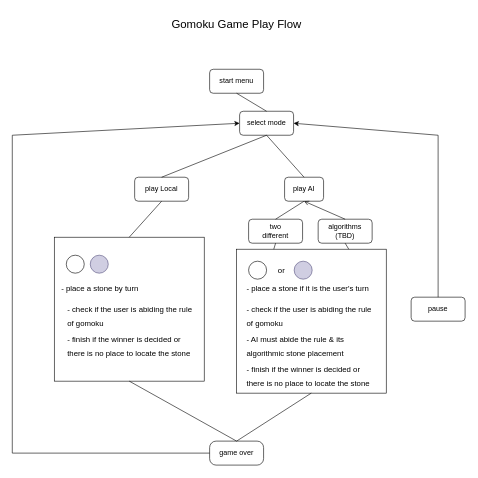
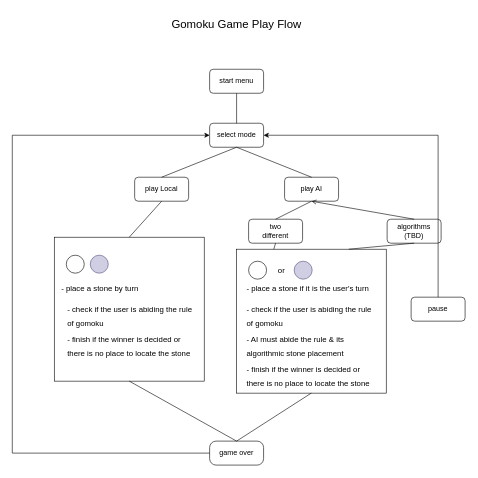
  <mxCell id="0" />
  <mxCell id="1" parent="0" />
  <mxCell id="2" value="start menu" style="rounded=1;whiteSpace=wrap;html=1;" vertex="1" parent="1"><mxGeometry x="349" y="115" width="90" height="40" as="geometry" /></mxCell>
  <mxCell id="3" value="&lt;font style=&quot;font-size: 19px;&quot;&gt;Gomoku Game Play Flow&lt;/font&gt;" style="text;html=1;strokeColor=none;fillColor=none;align=center;verticalAlign=middle;whiteSpace=wrap;rounded=0;" vertex="1" parent="1"><mxGeometry x="284" y="20" width="220" height="40" as="geometry" /></mxCell>
- <mxCell id="4" value="select mode" style="rounded=1;whiteSpace=wrap;html=1;" vertex="1" parent="1"><mxGeometry x="399" y="185" width="90" height="40" as="geometry" /></mxCell>
+ <mxCell id="4" value="select mode" style="rounded=1;whiteSpace=wrap;html=1;" vertex="1" parent="1"><mxGeometry x="349" y="205" width="90" height="40" as="geometry" /></mxCell>
  <mxCell id="5" value="" style="endArrow=none;html=1;fontSize=19;entryX=0.5;entryY=1;entryDx=0;entryDy=0;exitX=0.5;exitY=0;exitDx=0;exitDy=0;" edge="1" parent="1" source="4" target="2"><mxGeometry width="50" height="50" relative="1" as="geometry"><mxPoint x="353" y="215" as="sourcePoint" /><mxPoint x="403" y="165" as="targetPoint" /></mxGeometry></mxCell>
  <mxCell id="6" value="play Local" style="rounded=1;whiteSpace=wrap;html=1;" vertex="1" parent="1"><mxGeometry x="224" y="295" width="90" height="40" as="geometry" /></mxCell>
- <mxCell id="7" value="play AI" style="rounded=1;whiteSpace=wrap;html=1;" vertex="1" parent="1"><mxGeometry x="474" y="295" width="65" height="40" as="geometry" /></mxCell>
+ <mxCell id="7" value="play AI" style="rounded=1;whiteSpace=wrap;html=1;" vertex="1" parent="1"><mxGeometry x="474" y="295" width="90" height="40" as="geometry" /></mxCell>
  <mxCell id="8" value="pause" style="rounded=1;whiteSpace=wrap;html=1;" vertex="1" parent="1"><mxGeometry x="685" y="495" width="90" height="40" as="geometry" /></mxCell>
  <mxCell id="9" value="" style="endArrow=none;html=1;fontSize=19;entryX=0.5;entryY=1;entryDx=0;entryDy=0;exitX=0.5;exitY=0;exitDx=0;exitDy=0;" edge="1" parent="1" source="6" target="4"><mxGeometry width="50" height="50" relative="1" as="geometry"><mxPoint x="364" y="295" as="sourcePoint" /><mxPoint x="414" y="245" as="targetPoint" /></mxGeometry></mxCell>
  <mxCell id="10" value="" style="endArrow=none;html=1;fontSize=19;entryX=0.5;entryY=1;entryDx=0;entryDy=0;exitX=0.5;exitY=0;exitDx=0;exitDy=0;" edge="1" parent="1" source="7" target="4"><mxGeometry width="50" height="50" relative="1" as="geometry"><mxPoint x="314" y="305" as="sourcePoint" /><mxPoint x="404" y="255" as="targetPoint" /></mxGeometry></mxCell>
  <mxCell id="11" value="" style="rounded=0;whiteSpace=wrap;html=1;fontSize=19;" vertex="1" parent="1"><mxGeometry x="90" y="395" width="250" height="240" as="geometry" /></mxCell>
  <mxCell id="12" value="" style="endArrow=none;html=1;fontSize=19;entryX=0.5;entryY=1;entryDx=0;entryDy=0;exitX=0.5;exitY=0;exitDx=0;exitDy=0;" edge="1" parent="1" source="11" target="6"><mxGeometry width="50" height="50" relative="1" as="geometry"><mxPoint x="420" y="465" as="sourcePoint" /><mxPoint x="470" y="415" as="targetPoint" /></mxGeometry></mxCell>
  <mxCell id="13" value="game over" style="rounded=1;whiteSpace=wrap;html=1;arcSize=27;" vertex="1" parent="1"><mxGeometry x="349" y="735" width="90" height="40" as="geometry" /></mxCell>
  <mxCell id="14" value="two&lt;br&gt;different" style="rounded=1;whiteSpace=wrap;html=1;" vertex="1" parent="1"><mxGeometry x="414" y="365" width="90" height="40" as="geometry" /></mxCell>
- <mxCell id="15" value="algorithms&lt;br&gt;(TBD)" style="rounded=1;whiteSpace=wrap;html=1;" vertex="1" parent="1"><mxGeometry x="530" y="365" width="90" height="40" as="geometry" /></mxCell>
+ <mxCell id="15" value="algorithms&lt;br&gt;(TBD)" style="rounded=1;whiteSpace=wrap;html=1;" vertex="1" parent="1"><mxGeometry x="645" y="365" width="90" height="40" as="geometry" /></mxCell>
  <mxCell id="16" value="" style="endArrow=none;html=1;fontSize=19;entryX=0.5;entryY=1;entryDx=0;entryDy=0;exitX=0.5;exitY=0;exitDx=0;exitDy=0;" edge="1" parent="1" source="14" target="7"><mxGeometry width="50" height="50" relative="1" as="geometry"><mxPoint x="225" y="405" as="sourcePoint" /><mxPoint x="279" y="345" as="targetPoint" /></mxGeometry></mxCell>
  <mxCell id="17" value="" style="endArrow=open;html=1;fontSize=19;entryX=0.5;entryY=1;entryDx=0;entryDy=0;exitX=0.5;exitY=0;exitDx=0;exitDy=0;" edge="1" parent="1" source="15" target="7"><mxGeometry width="50" height="50" relative="1" as="geometry"><mxPoint x="469" y="375" as="sourcePoint" /><mxPoint x="529" y="345" as="targetPoint" /></mxGeometry></mxCell>
  <mxCell id="18" value="" style="rounded=0;whiteSpace=wrap;html=1;fontSize=19;" vertex="1" parent="1"><mxGeometry x="393.5" y="415" width="250" height="240" as="geometry" /></mxCell>
  <mxCell id="19" value="" style="endArrow=none;html=1;fontSize=19;entryX=0.5;entryY=0;entryDx=0;entryDy=0;" edge="1" parent="1" target="8"><mxGeometry width="50" height="50" relative="1" as="geometry"><mxPoint x="730" y="225" as="sourcePoint" /><mxPoint x="470" y="435" as="targetPoint" /></mxGeometry></mxCell>
  <mxCell id="20" value="" style="endArrow=classic;html=1;fontSize=19;entryX=1;entryY=0.5;entryDx=0;entryDy=0;" edge="1" parent="1" target="4"><mxGeometry width="50" height="50" relative="1" as="geometry"><mxPoint x="730" y="225" as="sourcePoint" /><mxPoint x="470" y="435" as="targetPoint" /></mxGeometry></mxCell>
  <mxCell id="21" value="" style="endArrow=none;html=1;fontSize=19;" edge="1" parent="1"><mxGeometry width="50" height="50" relative="1" as="geometry"><mxPoint x="20" y="225" as="sourcePoint" /><mxPoint x="20" y="755" as="targetPoint" /></mxGeometry></mxCell>
  <mxCell id="22" value="" style="endArrow=classic;html=1;fontSize=19;entryX=0;entryY=0.5;entryDx=0;entryDy=0;" edge="1" parent="1" target="4"><mxGeometry width="50" height="50" relative="1" as="geometry"><mxPoint x="20" y="225" as="sourcePoint" /><mxPoint x="240" y="415" as="targetPoint" /></mxGeometry></mxCell>
  <mxCell id="23" value="" style="endArrow=none;html=1;fontSize=19;exitX=0;exitY=0.5;exitDx=0;exitDy=0;" edge="1" parent="1" source="13"><mxGeometry width="50" height="50" relative="1" as="geometry"><mxPoint x="30" y="235" as="sourcePoint" /><mxPoint x="20" y="755" as="targetPoint" /></mxGeometry></mxCell>
  <mxCell id="24" value="" style="endArrow=none;html=1;fontSize=19;entryX=0.5;entryY=1;entryDx=0;entryDy=0;exitX=0.25;exitY=0;exitDx=0;exitDy=0;" edge="1" parent="1" source="18" target="14"><mxGeometry width="50" height="50" relative="1" as="geometry"><mxPoint x="410" y="485" as="sourcePoint" /><mxPoint x="460" y="435" as="targetPoint" /></mxGeometry></mxCell>
  <mxCell id="25" value="" style="endArrow=none;html=1;fontSize=19;entryX=0.5;entryY=1;entryDx=0;entryDy=0;exitX=0.75;exitY=0;exitDx=0;exitDy=0;" edge="1" parent="1" source="18" target="15"><mxGeometry width="50" height="50" relative="1" as="geometry"><mxPoint x="410" y="485" as="sourcePoint" /><mxPoint x="460" y="435" as="targetPoint" /></mxGeometry></mxCell>
  <mxCell id="26" value="" style="endArrow=none;html=1;fontSize=19;entryX=0.5;entryY=1;entryDx=0;entryDy=0;exitX=0.5;exitY=0;exitDx=0;exitDy=0;" edge="1" parent="1" source="13" target="18"><mxGeometry width="50" height="50" relative="1" as="geometry"><mxPoint x="470" y="565" as="sourcePoint" /><mxPoint x="520" y="515" as="targetPoint" /></mxGeometry></mxCell>
  <mxCell id="27" value="" style="endArrow=none;html=1;fontSize=19;entryX=0.5;entryY=1;entryDx=0;entryDy=0;exitX=0.5;exitY=0;exitDx=0;exitDy=0;" edge="1" parent="1" source="13" target="11"><mxGeometry width="50" height="50" relative="1" as="geometry"><mxPoint x="404" y="745" as="sourcePoint" /><mxPoint x="528.5" y="665" as="targetPoint" /></mxGeometry></mxCell>
  <mxCell id="28" value="" style="ellipse;whiteSpace=wrap;html=1;aspect=fixed;fontSize=19;" vertex="1" parent="1"><mxGeometry x="110" y="425" width="30" height="30" as="geometry" /></mxCell>
  <mxCell id="29" value="" style="ellipse;whiteSpace=wrap;html=1;aspect=fixed;fontSize=19;fillColor=#d0cee2;strokeColor=#56517e;" vertex="1" parent="1"><mxGeometry x="150" y="425" width="30" height="30" as="geometry" /></mxCell>
  <mxCell id="30" value="&lt;font style=&quot;font-size: 13px;&quot;&gt;- place a stone by turn&lt;/font&gt;" style="text;html=1;strokeColor=none;fillColor=none;align=left;verticalAlign=middle;whiteSpace=wrap;rounded=0;fontSize=19;" vertex="1" parent="1"><mxGeometry x="100" y="465" width="220" height="30" as="geometry" /></mxCell>
  <mxCell id="31" value="&lt;font style=&quot;font-size: 13px;&quot;&gt;- check if the user is abiding the rule of gomoku&lt;/font&gt;" style="text;html=1;strokeColor=none;fillColor=none;align=left;verticalAlign=middle;whiteSpace=wrap;rounded=0;fontSize=19;" vertex="1" parent="1"><mxGeometry x="110" y="505" width="220" height="40" as="geometry" /></mxCell>
  <mxCell id="32" value="&lt;font style=&quot;font-size: 13px;&quot;&gt;- finish if the winner is decided or there is no place to locate the stone&lt;/font&gt;" style="text;html=1;strokeColor=none;fillColor=none;align=left;verticalAlign=middle;whiteSpace=wrap;rounded=0;fontSize=19;" vertex="1" parent="1"><mxGeometry x="110" y="555" width="220" height="40" as="geometry" /></mxCell>
  <mxCell id="33" value="&lt;font style=&quot;font-size: 13px;&quot;&gt;- place a stone if it is the user's turn&amp;nbsp;&lt;/font&gt;" style="text;html=1;strokeColor=none;fillColor=none;align=left;verticalAlign=middle;whiteSpace=wrap;rounded=0;fontSize=19;" vertex="1" parent="1"><mxGeometry x="408.5" y="465" width="220" height="30" as="geometry" /></mxCell>
  <mxCell id="34" value="&lt;font style=&quot;font-size: 13px;&quot;&gt;- check if the user is abiding the rule of gomoku&lt;/font&gt;" style="text;html=1;strokeColor=none;fillColor=none;align=left;verticalAlign=middle;whiteSpace=wrap;rounded=0;fontSize=19;" vertex="1" parent="1"><mxGeometry x="409" y="505" width="220" height="40" as="geometry" /></mxCell>
  <mxCell id="35" value="&lt;span style=&quot;font-size: 13px;&quot;&gt;- AI must abide the rule &amp;amp; its algorithmic stone placement&lt;/span&gt;" style="text;html=1;strokeColor=none;fillColor=none;align=left;verticalAlign=middle;whiteSpace=wrap;rounded=0;fontSize=19;" vertex="1" parent="1"><mxGeometry x="409" y="555" width="220" height="40" as="geometry" /></mxCell>
  <mxCell id="36" value="&lt;font style=&quot;font-size: 13px;&quot;&gt;- finish if the winner is decided or there is no place to locate the stone&lt;/font&gt;" style="text;html=1;strokeColor=none;fillColor=none;align=left;verticalAlign=middle;whiteSpace=wrap;rounded=0;fontSize=19;" vertex="1" parent="1"><mxGeometry x="408.5" y="605" width="220" height="40" as="geometry" /></mxCell>
  <mxCell id="37" value="" style="ellipse;whiteSpace=wrap;html=1;aspect=fixed;fontSize=19;" vertex="1" parent="1"><mxGeometry x="414" y="435" width="30" height="30" as="geometry" /></mxCell>
  <mxCell id="38" value="or" style="text;html=1;strokeColor=none;fillColor=none;align=center;verticalAlign=middle;whiteSpace=wrap;rounded=0;fontSize=13;" vertex="1" parent="1"><mxGeometry x="439" y="435" width="60" height="30" as="geometry" /></mxCell>
  <mxCell id="39" value="" style="ellipse;whiteSpace=wrap;html=1;aspect=fixed;fontSize=19;fillColor=#d0cee2;strokeColor=#56517e;" vertex="1" parent="1"><mxGeometry x="490" y="435" width="30" height="30" as="geometry" /></mxCell>
